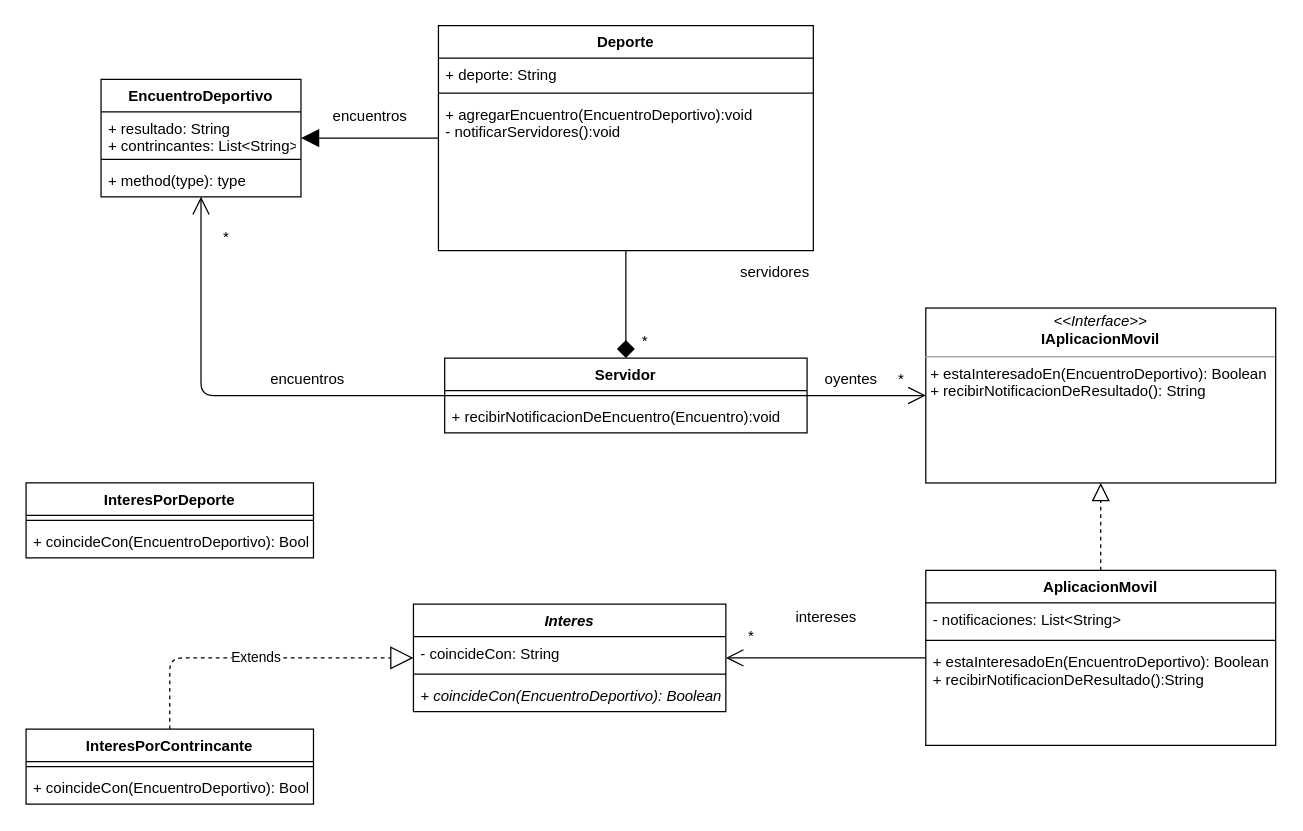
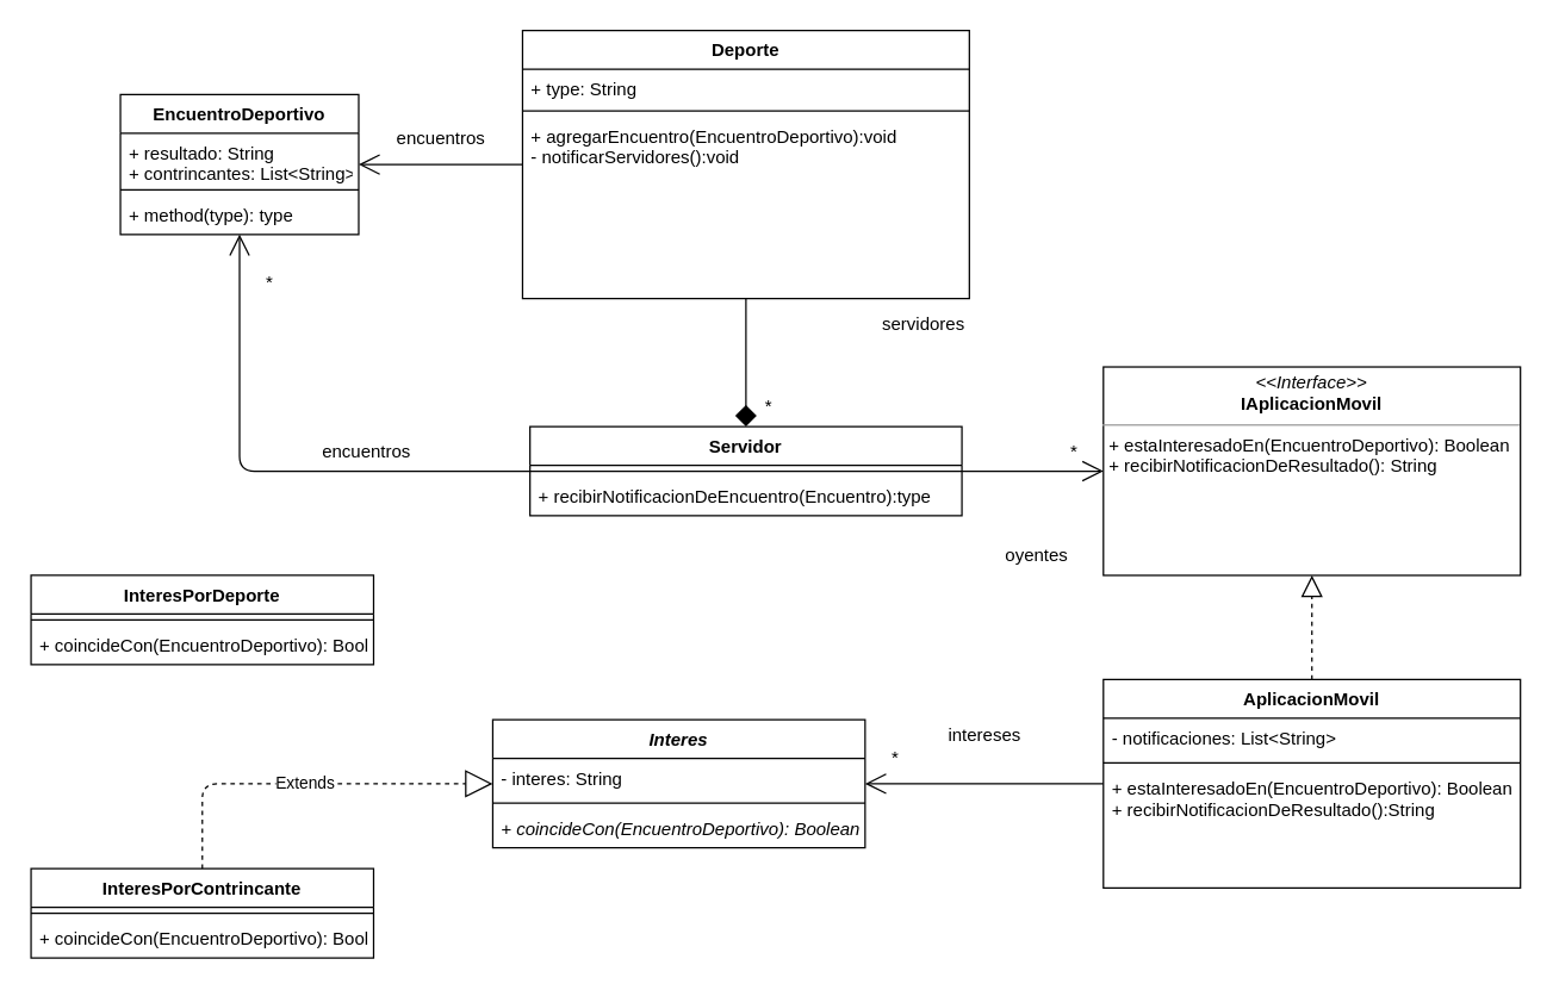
  <mxCell id="0" />
  <mxCell id="1" parent="0" />
  <mxCell id="2" value="EncuentroDeportivo&#10;" style="swimlane;fontStyle=1;align=center;verticalAlign=top;childLayout=stackLayout;horizontal=1;startSize=26;horizontalStack=0;resizeParent=1;resizeParentMax=0;resizeLast=0;collapsible=1;marginBottom=0;" parent="1" vertex="1"><mxGeometry x="80" y="63" width="160" height="94" as="geometry" /></mxCell>
  <mxCell id="3" value="+ resultado: String&#10;+ contrincantes: List&lt;String&gt;&#10;" style="text;strokeColor=none;fillColor=none;align=left;verticalAlign=top;spacingLeft=4;spacingRight=4;overflow=hidden;rotatable=0;points=[[0,0.5],[1,0.5]];portConstraint=eastwest;" parent="2" vertex="1"><mxGeometry y="26" width="160" height="34" as="geometry" /></mxCell>
  <mxCell id="4" value="" style="line;strokeWidth=1;fillColor=none;align=left;verticalAlign=middle;spacingTop=-1;spacingLeft=3;spacingRight=3;rotatable=0;labelPosition=right;points=[];portConstraint=eastwest;" parent="2" vertex="1"><mxGeometry y="60" width="160" height="8" as="geometry" /></mxCell>
  <mxCell id="5" value="+ method(type): type" style="text;strokeColor=none;fillColor=none;align=left;verticalAlign=top;spacingLeft=4;spacingRight=4;overflow=hidden;rotatable=0;points=[[0,0.5],[1,0.5]];portConstraint=eastwest;" parent="2" vertex="1"><mxGeometry y="68" width="160" height="26" as="geometry" /></mxCell>
- <mxCell id="6" value="" style="endArrow=block;endFill=1;endSize=12;html=1;" parent="1" source="18" target="2" edge="1"><mxGeometry width="160" relative="1" as="geometry"><mxPoint x="280" y="-7" as="sourcePoint" /><mxPoint x="440" y="-7" as="targetPoint" /></mxGeometry></mxCell>
+ <mxCell id="6" value="" style="endArrow=open;endFill=1;endSize=12;html=1;" parent="1" source="18" target="2" edge="1"><mxGeometry width="160" relative="1" as="geometry"><mxPoint x="280" y="-7" as="sourcePoint" /><mxPoint x="440" y="-7" as="targetPoint" /></mxGeometry></mxCell>
  <mxCell id="7" value="" style="endArrow=diamond;endFill=1;endSize=12;html=1;" parent="1" source="18" target="34" edge="1"><mxGeometry width="160" relative="1" as="geometry"><mxPoint x="750" y="153" as="sourcePoint" /><mxPoint x="910" y="153" as="targetPoint" /></mxGeometry></mxCell>
  <mxCell id="8" value="&lt;p style=&quot;margin: 0px ; margin-top: 4px ; text-align: center&quot;&gt;&lt;i&gt;&amp;lt;&amp;lt;Interface&amp;gt;&amp;gt;&lt;/i&gt;&lt;br&gt;&lt;b&gt;IAplicacionMovil&lt;/b&gt;&lt;/p&gt;&lt;hr size=&quot;1&quot;&gt;&lt;p style=&quot;margin: 0px ; margin-left: 4px&quot;&gt;+ estaInteresadoEn(EncuentroDeportivo): Boolean&lt;br&gt;&lt;/p&gt;&lt;p style=&quot;margin: 0px ; margin-left: 4px&quot;&gt;+ recibirNotificacionDeResultado(): String&lt;/p&gt;" style="verticalAlign=top;align=left;overflow=fill;fontSize=12;fontFamily=Helvetica;html=1;" parent="1" vertex="1"><mxGeometry x="740" y="246" width="280" height="140" as="geometry" /></mxCell>
  <mxCell id="9" value="" style="endArrow=open;endFill=1;endSize=12;html=1;" parent="1" source="34" target="8" edge="1"><mxGeometry width="160" relative="1" as="geometry"><mxPoint x="720" y="153" as="sourcePoint" /><mxPoint x="880" y="153" as="targetPoint" /></mxGeometry></mxCell>
  <mxCell id="10" value="" style="endArrow=block;dashed=1;endFill=0;endSize=12;html=1;" parent="1" source="22" target="8" edge="1"><mxGeometry width="160" relative="1" as="geometry"><mxPoint x="1070" y="403" as="sourcePoint" /><mxPoint x="1230" y="403" as="targetPoint" /></mxGeometry></mxCell>
  <mxCell id="11" value="" style="endArrow=open;endFill=1;endSize=12;html=1;" parent="1" source="22" target="14" edge="1"><mxGeometry width="160" relative="1" as="geometry"><mxPoint x="870" y="453" as="sourcePoint" /><mxPoint x="1030" y="453" as="targetPoint" /></mxGeometry></mxCell>
  <mxCell id="12" value="Extends" style="endArrow=block;endSize=16;endFill=0;html=1;dashed=1;" parent="1" source="28" target="14" edge="1"><mxGeometry width="160" relative="1" as="geometry"><mxPoint x="410" y="663" as="sourcePoint" /><mxPoint x="570" y="663" as="targetPoint" /><Array as="points"><mxPoint x="135" y="526" /></Array></mxGeometry></mxCell>
  <mxCell id="13" value="" style="endArrow=open;endFill=1;endSize=12;html=1;" parent="1" source="34" target="2" edge="1"><mxGeometry width="160" relative="1" as="geometry"><mxPoint x="0" y="293" as="sourcePoint" /><mxPoint x="160" y="293" as="targetPoint" /><Array as="points"><mxPoint x="160" y="316" /></Array></mxGeometry></mxCell>
  <mxCell id="14" value="Interes" style="swimlane;fontStyle=3;align=center;verticalAlign=top;childLayout=stackLayout;horizontal=1;startSize=26;horizontalStack=0;resizeParent=1;resizeParentMax=0;resizeLast=0;collapsible=1;marginBottom=0;" parent="1" vertex="1"><mxGeometry x="330" y="483" width="250" height="86" as="geometry" /></mxCell>
- <mxCell id="15" value="- coincideCon: String" style="text;strokeColor=none;fillColor=none;align=left;verticalAlign=top;spacingLeft=4;spacingRight=4;overflow=hidden;rotatable=0;points=[[0,0.5],[1,0.5]];portConstraint=eastwest;" parent="14" vertex="1"><mxGeometry y="26" width="250" height="26" as="geometry" /></mxCell>
+ <mxCell id="15" value="- interes: String" style="text;strokeColor=none;fillColor=none;align=left;verticalAlign=top;spacingLeft=4;spacingRight=4;overflow=hidden;rotatable=0;points=[[0,0.5],[1,0.5]];portConstraint=eastwest;" parent="14" vertex="1"><mxGeometry y="26" width="250" height="26" as="geometry" /></mxCell>
  <mxCell id="16" value="" style="line;strokeWidth=1;fillColor=none;align=left;verticalAlign=middle;spacingTop=-1;spacingLeft=3;spacingRight=3;rotatable=0;labelPosition=right;points=[];portConstraint=eastwest;" parent="14" vertex="1"><mxGeometry y="52" width="250" height="8" as="geometry" /></mxCell>
  <mxCell id="17" value="+ coincideCon(EncuentroDeportivo): Boolean" style="text;strokeColor=none;fillColor=none;align=left;verticalAlign=top;spacingLeft=4;spacingRight=4;overflow=hidden;rotatable=0;points=[[0,0.5],[1,0.5]];portConstraint=eastwest;fontStyle=2" parent="14" vertex="1"><mxGeometry y="60" width="250" height="26" as="geometry" /></mxCell>
  <mxCell id="18" value="Deporte" style="swimlane;fontStyle=1;align=center;verticalAlign=top;childLayout=stackLayout;horizontal=1;startSize=26;horizontalStack=0;resizeParent=1;resizeParentMax=0;resizeLast=0;collapsible=1;marginBottom=0;" parent="1" vertex="1"><mxGeometry x="350" y="20" width="300" height="180" as="geometry" /></mxCell>
- <mxCell id="19" value="+ deporte: String&#10;" style="text;strokeColor=none;fillColor=none;align=left;verticalAlign=top;spacingLeft=4;spacingRight=4;overflow=hidden;rotatable=0;points=[[0,0.5],[1,0.5]];portConstraint=eastwest;" parent="18" vertex="1"><mxGeometry y="26" width="300" height="24" as="geometry" /></mxCell>
+ <mxCell id="19" value="+ type: String&#10;" style="text;strokeColor=none;fillColor=none;align=left;verticalAlign=top;spacingLeft=4;spacingRight=4;overflow=hidden;rotatable=0;points=[[0,0.5],[1,0.5]];portConstraint=eastwest;" parent="18" vertex="1"><mxGeometry y="26" width="300" height="24" as="geometry" /></mxCell>
  <mxCell id="20" value="" style="line;strokeWidth=1;fillColor=none;align=left;verticalAlign=middle;spacingTop=-1;spacingLeft=3;spacingRight=3;rotatable=0;labelPosition=right;points=[];portConstraint=eastwest;" parent="18" vertex="1"><mxGeometry y="50" width="300" height="8" as="geometry" /></mxCell>
  <mxCell id="21" value="+ agregarEncuentro(EncuentroDeportivo):void&#10;- notificarServidores():void" style="text;strokeColor=none;fillColor=none;align=left;verticalAlign=top;spacingLeft=4;spacingRight=4;overflow=hidden;rotatable=0;points=[[0,0.5],[1,0.5]];portConstraint=eastwest;" parent="18" vertex="1"><mxGeometry y="58" width="300" height="122" as="geometry" /></mxCell>
  <mxCell id="22" value="AplicacionMovil" style="swimlane;fontStyle=1;align=center;verticalAlign=top;childLayout=stackLayout;horizontal=1;startSize=26;horizontalStack=0;resizeParent=1;resizeParentMax=0;resizeLast=0;collapsible=1;marginBottom=0;" parent="1" vertex="1"><mxGeometry x="740" y="456" width="280" height="140" as="geometry" /></mxCell>
  <mxCell id="23" value="- notificaciones: List&lt;String&gt;" style="text;strokeColor=none;fillColor=none;align=left;verticalAlign=top;spacingLeft=4;spacingRight=4;overflow=hidden;rotatable=0;points=[[0,0.5],[1,0.5]];portConstraint=eastwest;" parent="22" vertex="1"><mxGeometry y="26" width="280" height="26" as="geometry" /></mxCell>
  <mxCell id="24" value="" style="line;strokeWidth=1;fillColor=none;align=left;verticalAlign=middle;spacingTop=-1;spacingLeft=3;spacingRight=3;rotatable=0;labelPosition=right;points=[];portConstraint=eastwest;" parent="22" vertex="1"><mxGeometry y="52" width="280" height="8" as="geometry" /></mxCell>
  <mxCell id="25" value="+ estaInteresadoEn(EncuentroDeportivo): Boolean&#10;+ recibirNotificacionDeResultado():String" style="text;strokeColor=none;fillColor=none;align=left;verticalAlign=top;spacingLeft=4;spacingRight=4;overflow=hidden;rotatable=0;points=[[0,0.5],[1,0.5]];portConstraint=eastwest;" parent="22" vertex="1"><mxGeometry y="60" width="280" height="80" as="geometry" /></mxCell>
  <mxCell id="26" value="intereses" style="text;html=1;align=center;verticalAlign=middle;resizable=0;points=[];autosize=1;" parent="1" vertex="1"><mxGeometry x="630" y="484" width="60" height="20" as="geometry" /></mxCell>
  <mxCell id="27" value="*" style="text;html=1;align=center;verticalAlign=middle;resizable=0;points=[];autosize=1;" parent="1" vertex="1"><mxGeometry x="590" y="499" width="20" height="20" as="geometry" /></mxCell>
  <mxCell id="28" value="InteresPorContrincante" style="swimlane;fontStyle=1;align=center;verticalAlign=top;childLayout=stackLayout;horizontal=1;startSize=26;horizontalStack=0;resizeParent=1;resizeParentMax=0;resizeLast=0;collapsible=1;marginBottom=0;" parent="1" vertex="1"><mxGeometry x="20" y="583" width="230" height="60" as="geometry" /></mxCell>
  <mxCell id="29" value="" style="line;strokeWidth=1;fillColor=none;align=left;verticalAlign=middle;spacingTop=-1;spacingLeft=3;spacingRight=3;rotatable=0;labelPosition=right;points=[];portConstraint=eastwest;" parent="28" vertex="1"><mxGeometry y="26" width="230" height="8" as="geometry" /></mxCell>
  <mxCell id="30" value="+ coincideCon(EncuentroDeportivo): Boolean" style="text;strokeColor=none;fillColor=none;align=left;verticalAlign=top;spacingLeft=4;spacingRight=4;overflow=hidden;rotatable=0;points=[[0,0.5],[1,0.5]];portConstraint=eastwest;" parent="28" vertex="1"><mxGeometry y="34" width="230" height="26" as="geometry" /></mxCell>
  <mxCell id="31" value="InteresPorDeporte" style="swimlane;fontStyle=1;align=center;verticalAlign=top;childLayout=stackLayout;horizontal=1;startSize=26;horizontalStack=0;resizeParent=1;resizeParentMax=0;resizeLast=0;collapsible=1;marginBottom=0;" parent="1" vertex="1"><mxGeometry x="20" y="386" width="230" height="60" as="geometry" /></mxCell>
  <mxCell id="32" value="" style="line;strokeWidth=1;fillColor=none;align=left;verticalAlign=middle;spacingTop=-1;spacingLeft=3;spacingRight=3;rotatable=0;labelPosition=right;points=[];portConstraint=eastwest;" parent="31" vertex="1"><mxGeometry y="26" width="230" height="8" as="geometry" /></mxCell>
  <mxCell id="33" value="+ coincideCon(EncuentroDeportivo): Boolean" style="text;strokeColor=none;fillColor=none;align=left;verticalAlign=top;spacingLeft=4;spacingRight=4;overflow=hidden;rotatable=0;points=[[0,0.5],[1,0.5]];portConstraint=eastwest;" parent="31" vertex="1"><mxGeometry y="34" width="230" height="26" as="geometry" /></mxCell>
  <mxCell id="34" value="Servidor" style="swimlane;fontStyle=1;align=center;verticalAlign=top;childLayout=stackLayout;horizontal=1;startSize=26;horizontalStack=0;resizeParent=1;resizeParentMax=0;resizeLast=0;collapsible=1;marginBottom=0;" parent="1" vertex="1"><mxGeometry x="355" y="286" width="290" height="60" as="geometry" /></mxCell>
  <mxCell id="35" value="" style="line;strokeWidth=1;fillColor=none;align=left;verticalAlign=middle;spacingTop=-1;spacingLeft=3;spacingRight=3;rotatable=0;labelPosition=right;points=[];portConstraint=eastwest;" parent="34" vertex="1"><mxGeometry y="26" width="290" height="8" as="geometry" /></mxCell>
- <mxCell id="36" value="+ recibirNotificacionDeEncuentro(Encuentro):void" style="text;strokeColor=none;fillColor=none;align=left;verticalAlign=top;spacingLeft=4;spacingRight=4;overflow=hidden;rotatable=0;points=[[0,0.5],[1,0.5]];portConstraint=eastwest;" parent="34" vertex="1"><mxGeometry y="34" width="290" height="26" as="geometry" /></mxCell>
+ <mxCell id="36" value="+ recibirNotificacionDeEncuentro(Encuentro):type" style="text;strokeColor=none;fillColor=none;align=left;verticalAlign=top;spacingLeft=4;spacingRight=4;overflow=hidden;rotatable=0;points=[[0,0.5],[1,0.5]];portConstraint=eastwest;" parent="34" vertex="1"><mxGeometry y="34" width="290" height="26" as="geometry" /></mxCell>
  <mxCell id="37" value="encuentros" style="text;html=1;align=center;verticalAlign=middle;resizable=0;points=[];autosize=1;" parent="1" vertex="1"><mxGeometry x="210" y="293" width="70" height="20" as="geometry" /></mxCell>
  <mxCell id="38" value="*" style="text;html=1;align=center;verticalAlign=middle;resizable=0;points=[];autosize=1;" parent="1" vertex="1"><mxGeometry x="170" y="180" width="20" height="20" as="geometry" /></mxCell>
  <mxCell id="39" value="servidores" style="text;html=1;align=center;verticalAlign=middle;resizable=0;points=[];autosize=1;" parent="1" vertex="1"><mxGeometry x="584" y="208" width="70" height="20" as="geometry" /></mxCell>
  <mxCell id="40" value="*" style="text;html=1;align=center;verticalAlign=middle;resizable=0;points=[];autosize=1;" parent="1" vertex="1"><mxGeometry x="505" y="263" width="20" height="20" as="geometry" /></mxCell>
- <mxCell id="41" value="oyentes" style="text;html=1;align=center;verticalAlign=middle;resizable=0;points=[];autosize=1;" parent="1" vertex="1"><mxGeometry x="650" y="293" width="60" height="20" as="geometry" /></mxCell>
+ <mxCell id="41" value="oyentes" style="text;html=1;align=center;verticalAlign=middle;resizable=0;points=[];autosize=1;" parent="1" vertex="1"><mxGeometry x="665" y="363" width="60" height="20" as="geometry" /></mxCell>
  <mxCell id="42" value="*" style="text;html=1;align=center;verticalAlign=middle;resizable=0;points=[];autosize=1;" parent="1" vertex="1"><mxGeometry x="710" y="293" width="20" height="20" as="geometry" /></mxCell>
  <mxCell id="43" value="encuentros" style="text;html=1;align=center;verticalAlign=middle;resizable=0;points=[];autosize=1;" parent="1" vertex="1"><mxGeometry x="260" y="83" width="70" height="20" as="geometry" /></mxCell>
